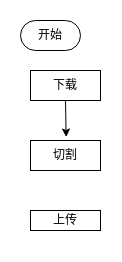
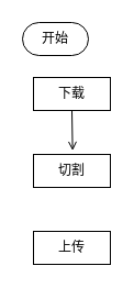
  <mxCell id="0" />
  <mxCell id="1" parent="0" />
  <mxCell id="2" value="下载" style="rounded=0;whiteSpace=wrap;html=1;" parent="1" vertex="1"><mxGeometry x="30" y="70" width="70" height="30" as="geometry" /></mxCell>
  <mxCell id="3" value="开始" style="rounded=1;whiteSpace=wrap;html=1;arcSize=50;" parent="1" vertex="1"><mxGeometry x="20" y="20" width="60" height="30" as="geometry" /></mxCell>
  <mxCell id="4" value="切割" style="rounded=0;whiteSpace=wrap;html=1;" parent="1" vertex="1"><mxGeometry x="30" y="140" width="70" height="30" as="geometry" /></mxCell>
- <mxCell id="5" value="上传" style="rounded=0;whiteSpace=wrap;html=1;" parent="1" vertex="1"><mxGeometry x="30" y="210" width="70" height="20" as="geometry" /></mxCell>
- <mxCell id="6" value="" style="endArrow=classic;html=1;exitX=0.5;exitY=1;exitDx=0;exitDy=0;entryX=0.509;entryY=-0.116;entryDx=0;entryDy=0;entryPerimeter=0;" parent="1" source="2" target="4" edge="1"><mxGeometry width="50" height="50" relative="1" as="geometry"><mxPoint x="95" y="170" as="sourcePoint" /><mxPoint x="145" y="120" as="targetPoint" /></mxGeometry></mxCell>
+ <mxCell id="5" value="上传" style="rounded=0;whiteSpace=wrap;html=1;" parent="1" vertex="1"><mxGeometry x="30" y="210" width="70" height="30" as="geometry" /></mxCell>
+ <mxCell id="6" value="" style="endArrow=open;html=1;exitX=0.5;exitY=1;exitDx=0;exitDy=0;entryX=0.509;entryY=-0.116;entryDx=0;entryDy=0;entryPerimeter=0;" parent="1" source="2" target="4" edge="1"><mxGeometry width="50" height="50" relative="1" as="geometry"><mxPoint x="95" y="170" as="sourcePoint" /><mxPoint x="145" y="120" as="targetPoint" /></mxGeometry></mxCell>
